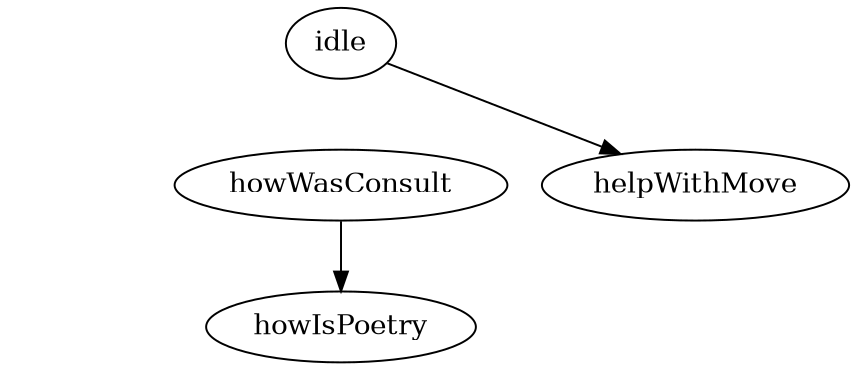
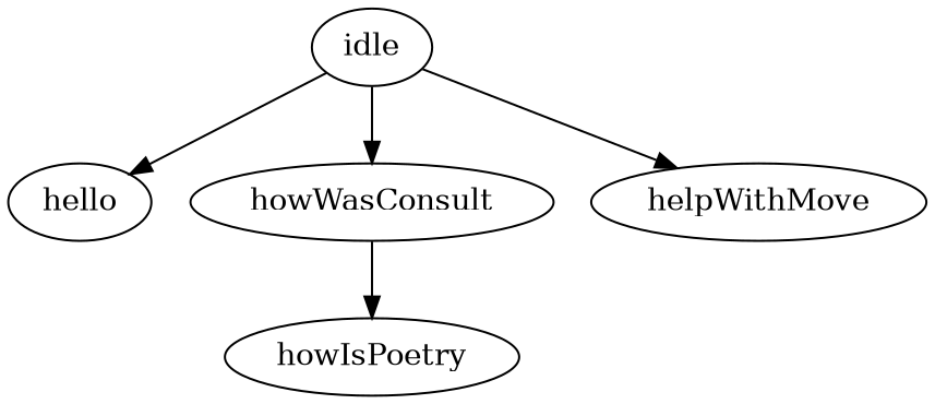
  digraph {
    idle
+   hello
    howWasConsult
    helpWithMove
    howIsPoetry
+   idle -> hello
+   idle -> howWasConsult
    idle -> helpWithMove
    howWasConsult -> howIsPoetry
  }
